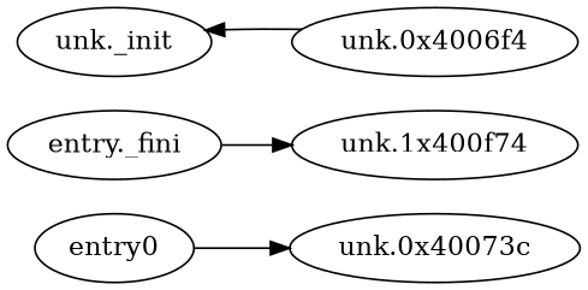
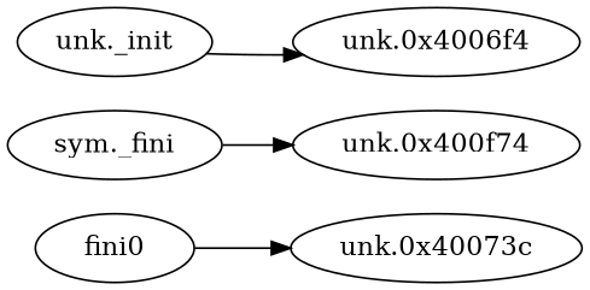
  digraph {
    rankdir=LR
-   n1 [label=entry0]
+   n1 [label=fini0]
    n2 [label="unk.0x40073c"]
-   n3 [label="entry._fini"]
-   n4 [label="unk.1x400f74"]
+   n3 [label="sym._fini"]
+   n4 [label="unk.0x400f74"]
    n5 [label="unk._init"]
    n6 [label="unk.0x4006f4"]
    n1 -> n2
    n3 -> n4
-   n6 -> n5
+   n5 -> n6
  }
